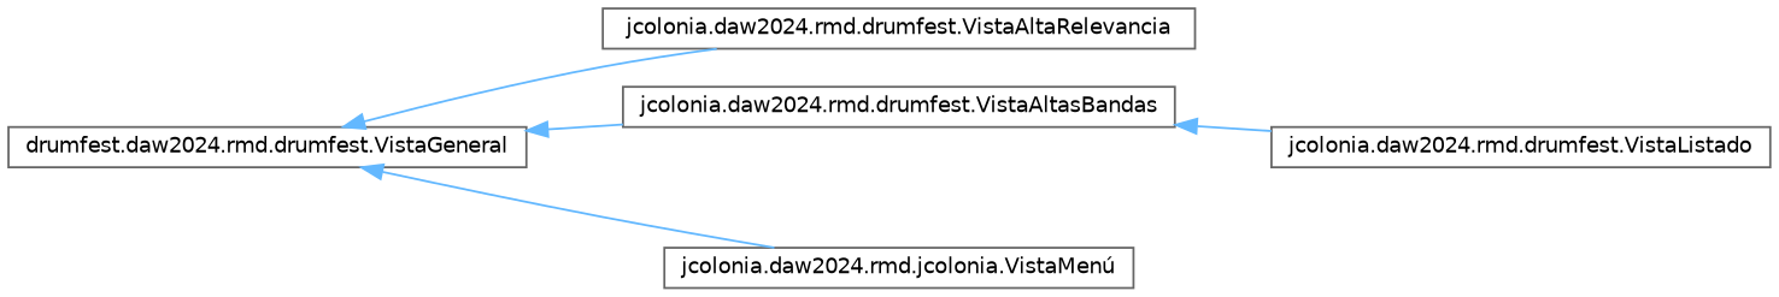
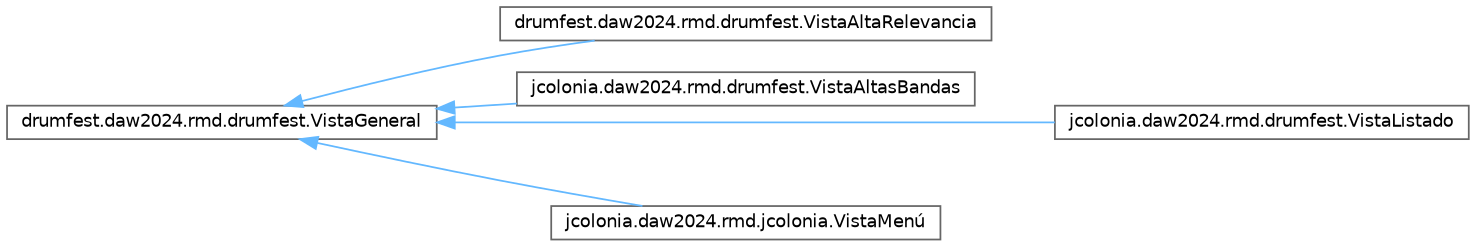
  digraph {
    rankdir=LR
    node [color=grey40 fillcolor=white fontname=Helvetica fontsize=10 shape=box style=filled]
    edge [color=steelblue1 dir=back fontname=Helvetica fontsize=10 labelfontname=Helvetica labelfontsize=10 style=solid]
    n1 [height=0.2 label="drumfest.daw2024.rmd.drumfest.VistaGeneral" width=0.4]
-   n2 [height=0.2 label="jcolonia.daw2024.rmd.drumfest.VistaAltaRelevancia" width=0.4]
+   n2 [height=0.2 label="drumfest.daw2024.rmd.drumfest.VistaAltaRelevancia" width=0.4]
    n3 [height=0.2 label="jcolonia.daw2024.rmd.drumfest.VistaAltasBandas" width=0.4]
    n4 [height=0.2 label="jcolonia.daw2024.rmd.drumfest.VistaListado" width=0.4]
    n5 [height=0.2 label="jcolonia.daw2024.rmd.jcolonia.VistaMenú" width=0.4]
    n1 -> n2
    n1 -> n3
-   n3 -> n4
+   n1 -> n4
    n1 -> n5
  }
